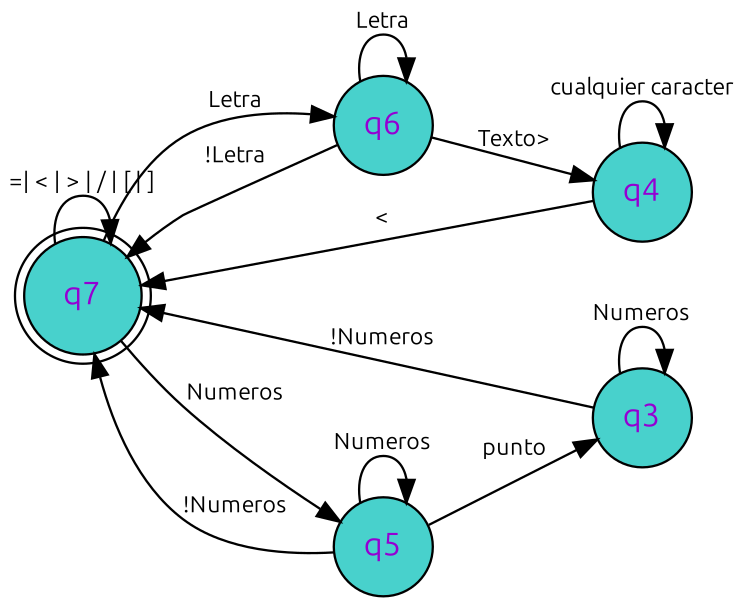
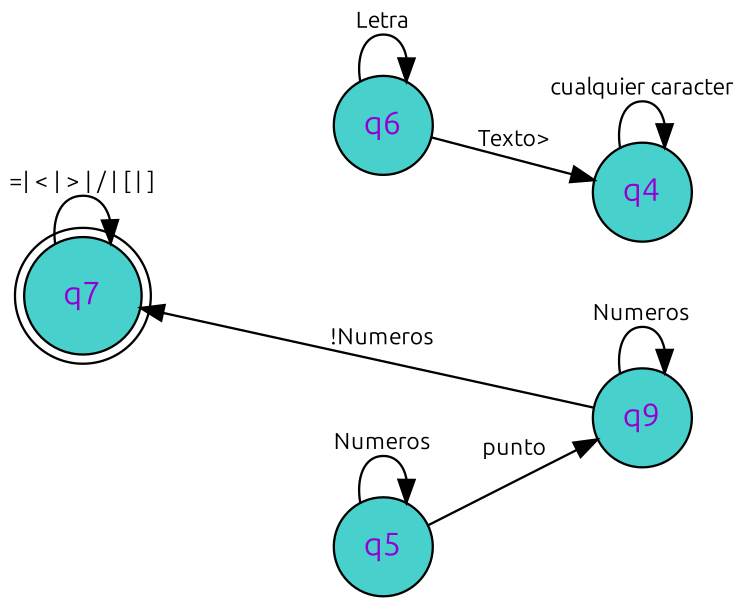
  digraph {
    fontname=Ubuntu
    rankdir=LR
    node [fillcolor=mediumturquoise fontcolor=darkviolet fontname=Ubuntu shape=circle style=filled]
    edge [fontname=Ubuntu fontsize=10]
    n1 [label=q7 shape=doublecircle]
    n2 [label=q6]
    n3 [label=q5]
    q4
-   q3
+   q3 [label=q9]
    n1 -> n1 [label="=| < | > | / | [ | ]"]
-   n1 -> n2 [label=Letra]
-   n1 -> n3 [label=Numeros]
-   n2 -> n1 [label="!Letra"]
    n2 -> n2 [label=Letra]
    n2 -> q4 [label="Texto>"]
-   n3 -> n1 [label="!Numeros"]
    n3 -> n3 [label=Numeros]
    n3 -> q3 [label=punto]
-   q4 -> n1 [label="<"]
    q4 -> q4 [label="cualquier caracter"]
    q3 -> n1 [label="!Numeros"]
    q3 -> q3 [label=Numeros]
  }
